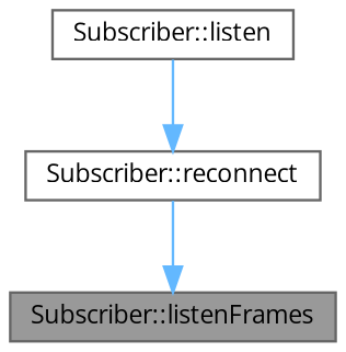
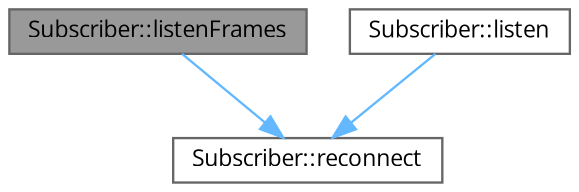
  digraph {
    fontname="Open Sans"
    rankdir=TB
    node [color=grey40 fillcolor=white fontname="Open Sans" fontsize=10 shape=box style=filled]
    edge [color=steelblue1 fontname="Open Sans" fontsize=10 labelfontname=Helvetica labelfontsize=10 style=solid]
    n1 [color=gray40 fillcolor=grey60 fontcolor=black height=0.2 label="Subscriber::listenFrames" width=0.4]
    n2 [height=0.2 label="Subscriber::reconnect" width=0.4]
    n3 [height=0.2 label="Subscriber::listen" width=0.4]
-   n2 -> n1
+   n1 -> n2
    n3 -> n2
  }
